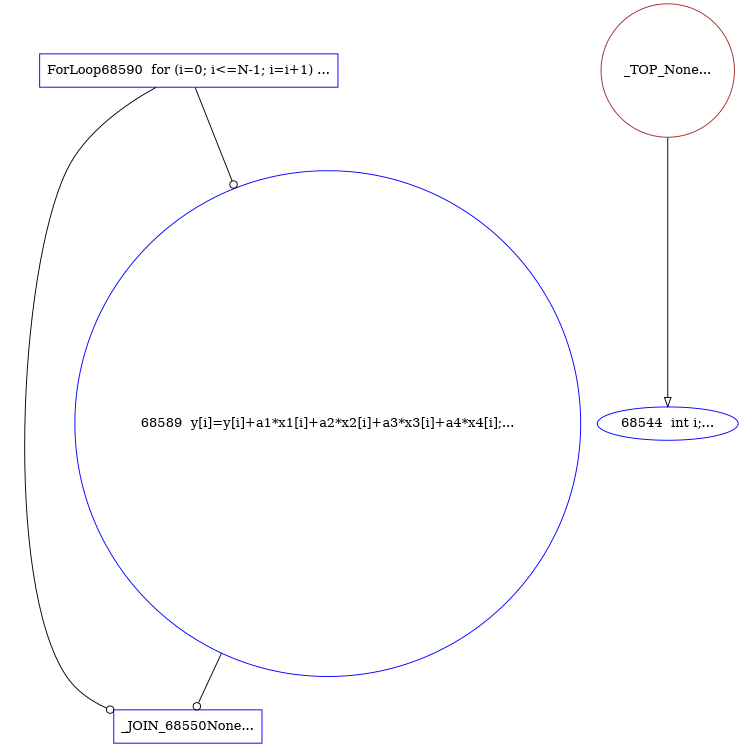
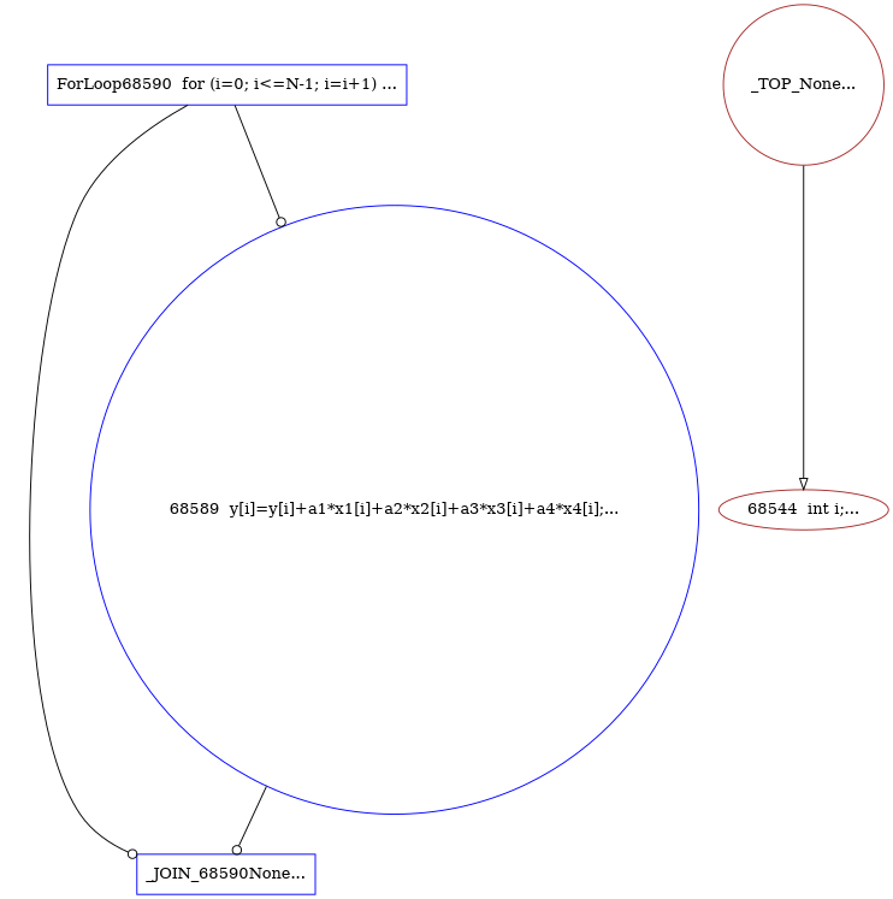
  digraph {
    node [color=blue shape=box]
    edge [arrowhead=odot]
-   n1 [label="_JOIN_68550None..."]
+   n1 [label="_JOIN_68590None..."]
    n2 [label="68589  y[i]=y[i]+a1*x1[i]+a2*x2[i]+a3*x3[i]+a4*x4[i];..." shape=circle]
-   n3 [label="68544  int i;..." shape=ellipse]
+   n3 [color=brown label="68544  int i;..." shape=ellipse]
    n4 [label="ForLoop68590  for (i=0; i<=N-1; i=i+1) ..."]
    n5 [color=brown label="_TOP_None..." shape=circle]
    n2 -> n1
    n4 -> n1
    n4 -> n2
    n5 -> n3 [arrowhead=onormal]
  }
